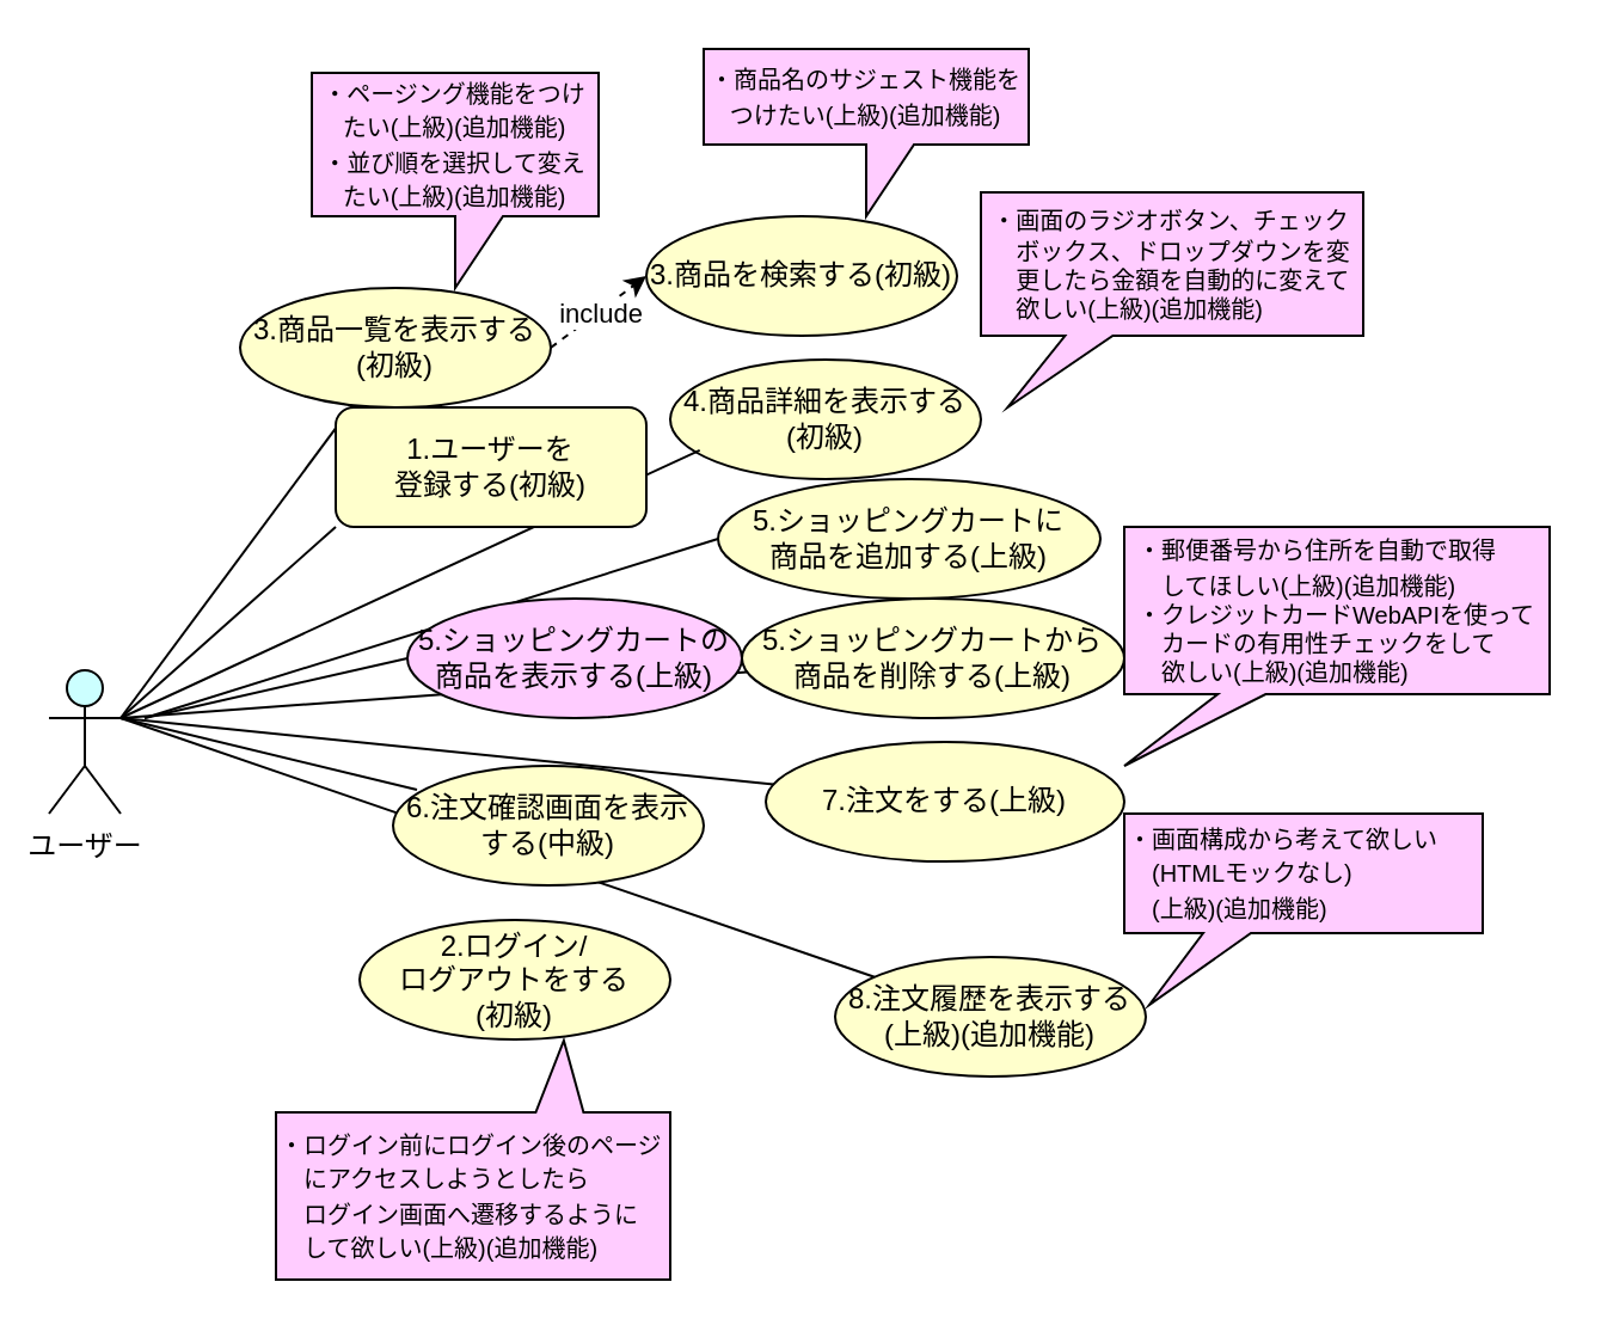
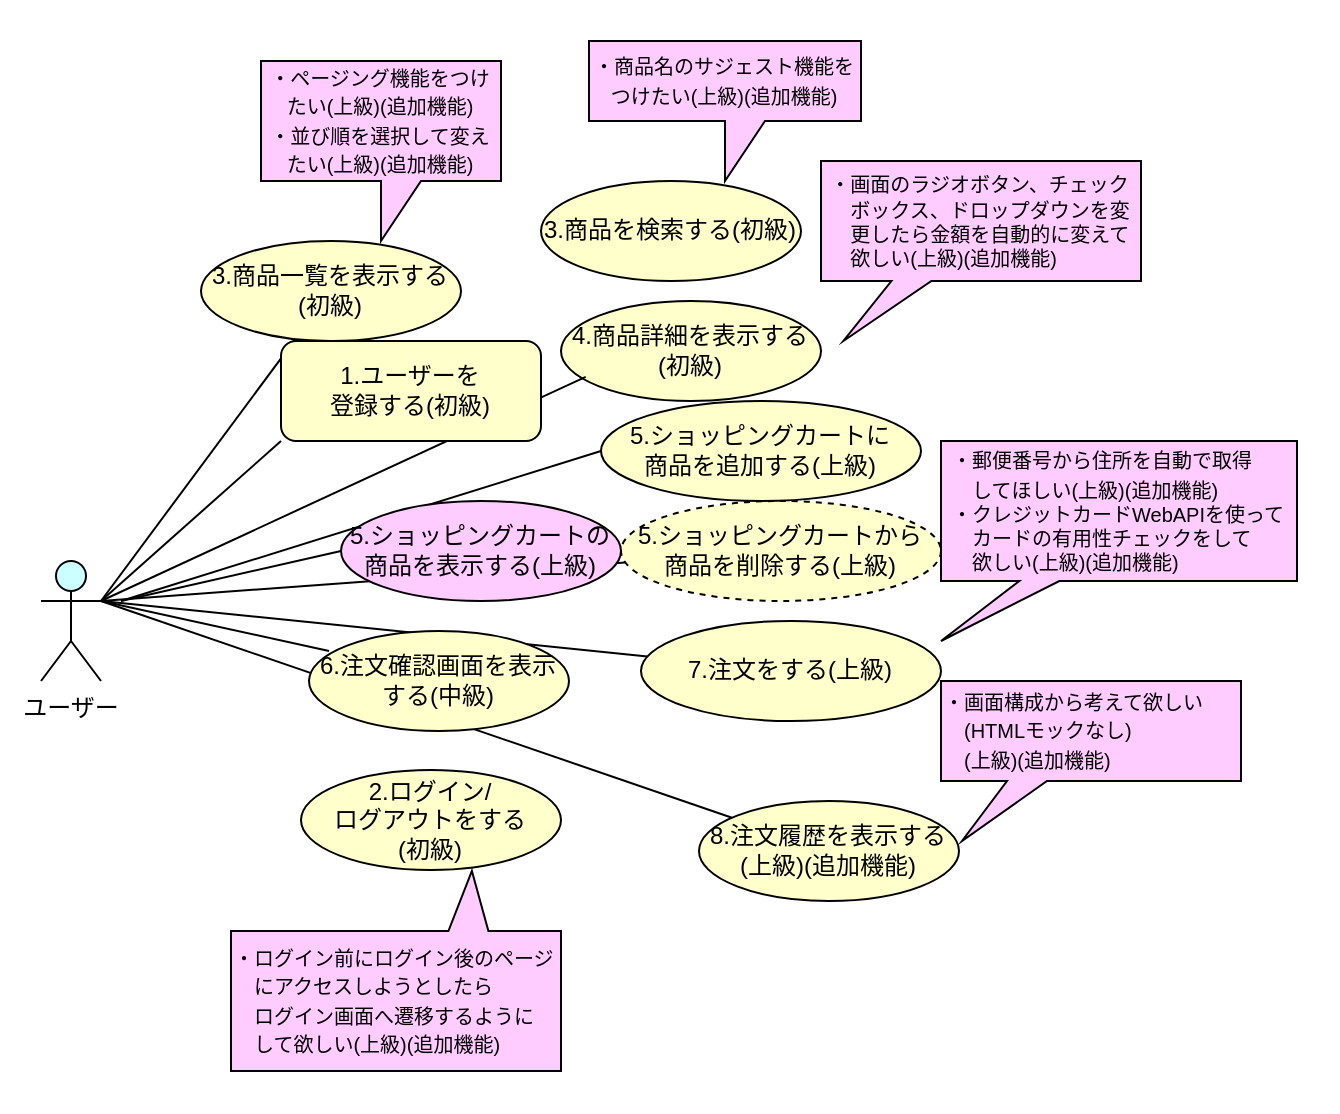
  <mxCell id="0" />
  <mxCell id="1" parent="0" />
  <mxCell id="2" value="ユーザー" style="shape=umlActor;verticalLabelPosition=bottom;verticalAlign=top;html=1;outlineConnect=0;fillColor=#CCFFFF;" parent="1" vertex="1"><mxGeometry x="20" y="280" width="30" height="60" as="geometry" /></mxCell>
  <mxCell id="3" value="2.ログイン/&lt;br&gt;ログアウトをする&lt;br&gt;(初級)" style="ellipse;whiteSpace=wrap;html=1;fillColor=#FFFFCC;" parent="1" vertex="1"><mxGeometry x="150" y="384.5" width="130" height="50" as="geometry" /></mxCell>
- <mxCell id="4" value="" style="endArrow=classic;html=1;dashed=1;exitX=1;exitY=0.5;exitDx=0;exitDy=0;entryX=0;entryY=0.5;entryDx=0;entryDy=0;" parent="1" source="12" target="6" edge="1"><mxGeometry relative="1" as="geometry"><mxPoint x="250" y="274.58" as="sourcePoint" /><mxPoint x="300" y="275" as="targetPoint" /></mxGeometry></mxCell>
- <mxCell id="5" value="include" style="edgeLabel;resizable=0;html=1;align=center;verticalAlign=middle;" parent="4" connectable="0" vertex="1"><mxGeometry relative="1" as="geometry" /></mxCell>
  <mxCell id="6" value="3.商品を検索する(初級)" style="ellipse;whiteSpace=wrap;html=1;fillColor=#FFFFCC;" parent="1" vertex="1"><mxGeometry x="270" y="90" width="130" height="50" as="geometry" /></mxCell>
  <mxCell id="7" value="4.商品詳細を表示する(初級)" style="ellipse;whiteSpace=wrap;html=1;fillColor=#FFFFCC;" parent="1" vertex="1"><mxGeometry x="280" y="150" width="130" height="50" as="geometry" /></mxCell>
- <mxCell id="8" value="5.ショッピングカートから&lt;br&gt;商品を削除する(上級)" style="ellipse;whiteSpace=wrap;html=1;fillColor=#FFFFCC;" parent="1" vertex="1"><mxGeometry x="310" y="250" width="160" height="50" as="geometry" /></mxCell>
+ <mxCell id="8" value="5.ショッピングカートから&lt;br&gt;商品を削除する(上級)" style="ellipse;whiteSpace=wrap;html=1;fillColor=#FFFFCC;dashed=1;" parent="1" vertex="1"><mxGeometry x="310" y="250" width="160" height="50" as="geometry" /></mxCell>
  <mxCell id="9" value="7.注文をする(上級)" style="ellipse;whiteSpace=wrap;html=1;fillColor=#FFFFCC;" parent="1" vertex="1"><mxGeometry x="320" y="310" width="150" height="50" as="geometry" /></mxCell>
  <mxCell id="10" value="8.注文履歴を表示する(上級)(追加機能)" style="ellipse;whiteSpace=wrap;html=1;fillColor=#FFFFCC;" parent="1" vertex="1"><mxGeometry x="349" y="400" width="130" height="50" as="geometry" /></mxCell>
  <mxCell id="11" value="" style="endArrow=none;html=1;entryX=0;entryY=1;entryDx=0;entryDy=0;" parent="1" target="23" edge="1"><mxGeometry width="50" height="50" relative="1" as="geometry"><mxPoint x="50" y="300" as="sourcePoint" /><mxPoint x="270" y="220" as="targetPoint" /></mxGeometry></mxCell>
  <mxCell id="12" value="3.商品一覧を表示する(初級)" style="ellipse;whiteSpace=wrap;html=1;fillColor=#FFFFCC;" parent="1" vertex="1"><mxGeometry x="100" y="120" width="130" height="50" as="geometry" /></mxCell>
  <mxCell id="13" value="" style="endArrow=none;html=1;" parent="1" target="12" edge="1"><mxGeometry width="50" height="50" relative="1" as="geometry"><mxPoint x="50" y="300" as="sourcePoint" /><mxPoint x="250.26" y="192.15" as="targetPoint" /></mxGeometry></mxCell>
  <mxCell id="14" value="" style="endArrow=none;html=1;entryX=0.095;entryY=0.758;entryDx=0;entryDy=0;startArrow=none;entryPerimeter=0;" parent="1" target="7" edge="1"><mxGeometry width="50" height="50" relative="1" as="geometry"><mxPoint x="50" y="300" as="sourcePoint" /><mxPoint x="171.065" y="263.424" as="targetPoint" /></mxGeometry></mxCell>
  <mxCell id="15" value="" style="endArrow=none;html=1;" parent="1" target="8" edge="1"><mxGeometry width="50" height="50" relative="1" as="geometry"><mxPoint x="50" y="300" as="sourcePoint" /><mxPoint x="270" y="275" as="targetPoint" /></mxGeometry></mxCell>
  <mxCell id="16" value="5.ショッピングカートに&lt;br&gt;商品を追加する(上級)" style="ellipse;whiteSpace=wrap;html=1;fillColor=#FFFFCC;" parent="1" vertex="1"><mxGeometry x="300" y="200" width="160" height="50" as="geometry" /></mxCell>
  <mxCell id="17" value="" style="endArrow=none;html=1;entryX=0;entryY=0.5;entryDx=0;entryDy=0;" parent="1" target="26" edge="1"><mxGeometry width="50" height="50" relative="1" as="geometry"><mxPoint x="60" y="300" as="sourcePoint" /><mxPoint x="330" y="325" as="targetPoint" /></mxGeometry></mxCell>
  <mxCell id="18" value="" style="endArrow=none;html=1;entryX=0.077;entryY=0.2;entryDx=0;entryDy=0;entryPerimeter=0;" parent="1" target="27" edge="1"><mxGeometry width="50" height="50" relative="1" as="geometry"><mxPoint x="50" y="300" as="sourcePoint" /><mxPoint x="230" y="345" as="targetPoint" /></mxGeometry></mxCell>
  <mxCell id="19" value="" style="endArrow=none;html=1;" parent="1" target="9" edge="1"><mxGeometry width="50" height="50" relative="1" as="geometry"><mxPoint x="50" y="300" as="sourcePoint" /><mxPoint x="200.01" y="380" as="targetPoint" /></mxGeometry></mxCell>
  <mxCell id="20" value="" style="endArrow=none;html=1;" parent="1" target="10" edge="1"><mxGeometry width="50" height="50" relative="1" as="geometry"><mxPoint x="50" y="300" as="sourcePoint" /><mxPoint x="200.01" y="380" as="targetPoint" /></mxGeometry></mxCell>
  <mxCell id="21" value="&lt;font style=&quot;font-size: 10px&quot;&gt;・ページング機能をつけたい(上級)(追加機能)&lt;br&gt;・並び順を選択して変えたい(上級)(追加機能)&lt;br&gt;&lt;/font&gt;" style="shape=callout;whiteSpace=wrap;html=1;perimeter=calloutPerimeter;rounded=0;sketch=0;strokeColor=#000000;strokeWidth=1;fillColor=#FFCCFF;" parent="1" vertex="1"><mxGeometry x="130" y="30" width="120" height="90" as="geometry" /></mxCell>
  <mxCell id="22" value="&lt;font style=&quot;font-size: 10px&quot;&gt;・商品名のサジェスト機能をつけたい(上級)(追加機能)&lt;br&gt;&lt;/font&gt;" style="shape=callout;whiteSpace=wrap;html=1;perimeter=calloutPerimeter;rounded=0;sketch=0;strokeColor=#000000;strokeWidth=1;fillColor=#FFCCFF;" parent="1" vertex="1"><mxGeometry x="294" y="20" width="136" height="70" as="geometry" /></mxCell>
  <mxCell id="23" value="1.ユーザーを&lt;br&gt;登録する(初級)" style="whiteSpace=wrap;html=1;fillColor=#FFFFCC;rounded=1;" parent="1" vertex="1"><mxGeometry x="140" y="170" width="130" height="50" as="geometry" /></mxCell>
  <mxCell id="24" value="&lt;div style=&quot;text-align: left&quot;&gt;&lt;span style=&quot;font-size: 10px&quot;&gt;・画面のラジオボタン、チェック&lt;/span&gt;&lt;/div&gt;&lt;font style=&quot;font-size: 10px&quot;&gt;&lt;div style=&quot;text-align: left&quot;&gt;&lt;span&gt;　ボックス、ドロップダウンを変&lt;/span&gt;&lt;/div&gt;&lt;div style=&quot;text-align: left&quot;&gt;&lt;span&gt;　更したら金額を自動的に変えて&lt;/span&gt;&lt;/div&gt;&lt;div style=&quot;text-align: left&quot;&gt;&lt;span&gt;　欲しい(上級)(追加機能)&lt;/span&gt;&lt;/div&gt;&lt;/font&gt;" style="shape=callout;whiteSpace=wrap;html=1;perimeter=calloutPerimeter;rounded=0;sketch=0;strokeColor=#000000;strokeWidth=1;fillColor=#FFCCFF;position2=0.07;size=30;position=0.22;base=20;" parent="1" vertex="1"><mxGeometry x="410" y="80" width="160" height="90" as="geometry" /></mxCell>
  <mxCell id="25" value="" style="endArrow=none;html=1;entryX=0;entryY=0.5;entryDx=0;entryDy=0;" parent="1" target="16" edge="1"><mxGeometry width="50" height="50" relative="1" as="geometry"><mxPoint x="60" y="300" as="sourcePoint" /><mxPoint x="230" y="285" as="targetPoint" /></mxGeometry></mxCell>
  <mxCell id="26" value="5.ショッピングカートの商品を表示する(上級)" style="ellipse;whiteSpace=wrap;html=1;fillColor=#ffccff;" parent="1" vertex="1"><mxGeometry x="170" y="250" width="140" height="50" as="geometry" /></mxCell>
- <mxCell id="27" value="6.注文確認画面を表示する(中級)" style="ellipse;whiteSpace=wrap;html=1;fillColor=#FFFFCC;" parent="1" vertex="1"><mxGeometry x="164" y="320" width="130" height="50" as="geometry" /></mxCell>
+ <mxCell id="27" value="6.注文確認画面を表示する(中級)" style="ellipse;whiteSpace=wrap;html=1;fillColor=#FFFFCC;" parent="1" vertex="1"><mxGeometry x="154" y="315" width="130" height="50" as="geometry" /></mxCell>
  <mxCell id="28" value="&lt;div style=&quot;text-align: left&quot;&gt;&lt;span style=&quot;font-size: 10px&quot;&gt;・郵便番号から住所を自動で&lt;/span&gt;&lt;span style=&quot;font-size: 10px&quot;&gt;取得&lt;/span&gt;&lt;/div&gt;&lt;div style=&quot;text-align: left&quot;&gt;&lt;span style=&quot;font-size: 10px&quot;&gt;　してほしい(上級)(追加機能)&lt;/span&gt;&lt;/div&gt;&lt;font style=&quot;font-size: 10px&quot;&gt;&lt;div style=&quot;text-align: left&quot;&gt;&lt;span&gt;・クレジットカードWebAPIを使って&lt;/span&gt;&lt;/div&gt;&lt;div style=&quot;text-align: left&quot;&gt;&lt;span&gt;　カードの有用性チェックをして&lt;/span&gt;&lt;/div&gt;&lt;div style=&quot;text-align: left&quot;&gt;&lt;span&gt;　欲しい(上級)(追加機能)&lt;/span&gt;&lt;/div&gt;&lt;/font&gt;" style="shape=callout;whiteSpace=wrap;html=1;perimeter=calloutPerimeter;rounded=0;sketch=0;strokeColor=#000000;strokeWidth=1;fillColor=#FFCCFF;position2=0;size=30;position=0.22;base=20;" parent="1" vertex="1"><mxGeometry x="470" y="220" width="178" height="100" as="geometry" /></mxCell>
  <mxCell id="29" value="&lt;font style=&quot;font-size: 10px&quot;&gt;・画面構成から考えて欲しい&lt;br&gt;　(HTMLモックなし)&lt;br&gt;&lt;span&gt;　(上級)(追加機能)&lt;/span&gt;&lt;br&gt;&lt;/font&gt;" style="shape=callout;whiteSpace=wrap;html=1;perimeter=calloutPerimeter;rounded=0;sketch=0;strokeColor=#000000;strokeWidth=1;fillColor=#FFCCFF;position2=0.07;size=30;position=0.22;base=20;align=left;" parent="1" vertex="1"><mxGeometry x="470" y="340" width="150" height="80" as="geometry" /></mxCell>
  <mxCell id="30" value="&lt;font style=&quot;font-size: 10px&quot;&gt;・ログイン前にログイン後のページ&lt;br&gt;　にアクセスしようとしたら&lt;br&gt;　ログイン画面へ遷移するように&lt;br&gt;　して欲しい(上級)(追加機能)&lt;br&gt;&lt;/font&gt;" style="shape=callout;whiteSpace=wrap;html=1;perimeter=calloutPerimeter;rounded=0;sketch=0;strokeColor=#000000;strokeWidth=1;fillColor=#FFCCFF;position2=0.27;size=30;position=0.22;base=20;direction=west;align=left;" parent="1" vertex="1"><mxGeometry x="115" y="435" width="165" height="100" as="geometry" /></mxCell>
